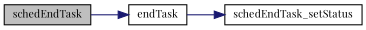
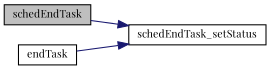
  digraph {
    fontname="Playfair Display"
    rankdir=LR
    node [color=black fillcolor=white fontname="Playfair Display" fontsize=10 shape=record style=filled]
    edge [color=midnightblue fontname="Playfair Display" fontsize=10 labelfontname=Helvetica labelfontsize=10 style=solid]
    n1 [fillcolor=grey75 fontcolor=black height=0.2 label=schedEndTask width=0.4]
    n2 [height=0.2 label=endTask width=0.4]
    n3 [height=0.2 label=schedEndTask_setStatus width=0.4]
-   n1 -> n2
+   n1 -> n3
    n2 -> n3
  }
